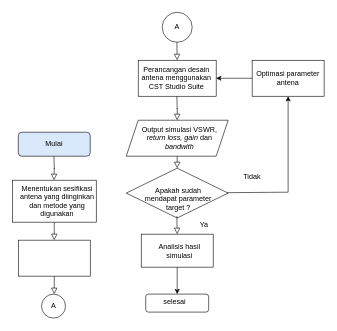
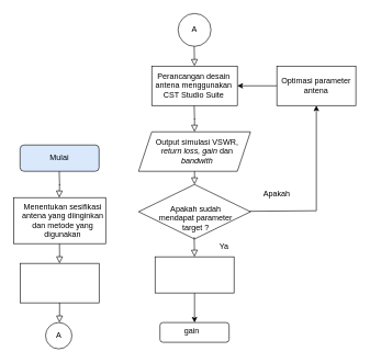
  <mxCell id="0" />
  <mxCell id="1" parent="0" />
  <mxCell id="2" value="Mulai" style="rounded=1;whiteSpace=wrap;html=1;fontSize=12;glass=0;strokeWidth=1;shadow=0;movable=1;resizable=1;rotatable=1;deletable=1;editable=1;locked=0;connectable=1;fillColor=#dae8fc;" parent="1" vertex="1"><mxGeometry x="30" y="220" width="120" height="40" as="geometry" /></mxCell>
  <mxCell id="3" value="" style="rounded=0;html=1;jettySize=auto;orthogonalLoop=1;fontSize=11;endArrow=block;endFill=0;endSize=8;strokeWidth=1;shadow=0;labelBackgroundColor=none;edgeStyle=orthogonalEdgeStyle;movable=1;resizable=1;rotatable=1;deletable=1;editable=1;locked=0;connectable=1;" parent="1" edge="1"><mxGeometry y="20" relative="1" as="geometry"><mxPoint as="offset" /><mxPoint x="89.5" y="260" as="sourcePoint" /><mxPoint x="89.5" y="300" as="targetPoint" /></mxGeometry></mxCell>
  <mxCell id="4" value="" style="rounded=0;html=1;jettySize=auto;orthogonalLoop=1;fontSize=11;endArrow=block;endFill=0;endSize=8;strokeWidth=1;shadow=0;labelBackgroundColor=none;edgeStyle=orthogonalEdgeStyle;exitX=0.5;exitY=1;exitDx=0;exitDy=0;movable=1;resizable=1;rotatable=1;deletable=1;editable=1;locked=0;connectable=1;" parent="1" edge="1"><mxGeometry x="0.333" y="20" relative="1" as="geometry"><mxPoint as="offset" /><mxPoint x="89.5" y="360" as="sourcePoint" /><mxPoint x="90" y="400" as="targetPoint" /><Array as="points" /></mxGeometry></mxCell>
  <mxCell id="5" value="" style="rounded=0;whiteSpace=wrap;html=1;movable=1;resizable=1;rotatable=1;deletable=1;editable=1;locked=0;connectable=1;" vertex="1" parent="1"><mxGeometry x="20" y="300" width="140" height="70" as="geometry" /></mxCell>
  <mxCell id="6" value="" style="rounded=0;whiteSpace=wrap;html=1;movable=1;resizable=1;rotatable=1;deletable=1;editable=1;locked=0;connectable=1;" vertex="1" parent="1"><mxGeometry x="30" y="400" width="120" height="60" as="geometry" /></mxCell>
  <mxCell id="7" value="Menentukan sesifikasi antena yang diinginkan dan metode yang digunakan" style="text;html=1;align=center;verticalAlign=middle;whiteSpace=wrap;rounded=0;movable=1;resizable=1;rotatable=1;deletable=1;editable=1;locked=0;connectable=1;" vertex="1" parent="1"><mxGeometry x="30" y="327.5" width="130" height="15" as="geometry" /></mxCell>
  <mxCell id="8" value="" style="ellipse;whiteSpace=wrap;html=1;aspect=fixed;movable=1;resizable=1;rotatable=1;deletable=1;editable=1;locked=0;connectable=1;" vertex="1" parent="1"><mxGeometry x="68.75" y="490" width="40" height="40" as="geometry" /></mxCell>
  <mxCell id="9" value="" style="rounded=0;html=1;jettySize=auto;orthogonalLoop=1;fontSize=11;endArrow=block;endFill=0;endSize=8;strokeWidth=1;shadow=0;labelBackgroundColor=none;edgeStyle=orthogonalEdgeStyle;movable=1;resizable=1;rotatable=1;deletable=1;editable=1;locked=0;connectable=1;" edge="1" parent="1"><mxGeometry x="0.333" y="20" relative="1" as="geometry"><mxPoint as="offset" /><mxPoint x="90" y="460" as="sourcePoint" /><mxPoint x="89.98" y="490" as="targetPoint" /><Array as="points" /></mxGeometry></mxCell>
  <mxCell id="10" value="A" style="text;html=1;align=center;verticalAlign=middle;whiteSpace=wrap;rounded=0;movable=1;resizable=1;rotatable=1;deletable=1;editable=1;locked=0;connectable=1;" vertex="1" parent="1"><mxGeometry x="58.75" y="495" width="60" height="30" as="geometry" /></mxCell>
  <mxCell id="11" value="" style="ellipse;whiteSpace=wrap;html=1;aspect=fixed;movable=1;resizable=1;rotatable=1;deletable=1;editable=1;locked=0;connectable=1;" vertex="1" parent="1"><mxGeometry x="270" y="20" width="50" height="50" as="geometry" /></mxCell>
  <mxCell id="12" value="A" style="text;html=1;align=center;verticalAlign=middle;whiteSpace=wrap;rounded=0;movable=1;resizable=1;rotatable=1;deletable=1;editable=1;locked=0;connectable=1;" vertex="1" parent="1"><mxGeometry x="265" y="30" width="60" height="30" as="geometry" /></mxCell>
  <mxCell id="13" value="" style="shape=parallelogram;perimeter=parallelogramPerimeter;whiteSpace=wrap;html=1;fixedSize=1;movable=1;resizable=1;rotatable=1;deletable=1;editable=1;locked=0;connectable=1;" vertex="1" parent="1"><mxGeometry x="210" y="200" width="170" height="60" as="geometry" /></mxCell>
  <mxCell id="14" value="" style="rhombus;whiteSpace=wrap;html=1;movable=1;resizable=1;rotatable=1;deletable=1;editable=1;locked=0;connectable=1;" vertex="1" parent="1"><mxGeometry x="210" y="280" width="170" height="83" as="geometry" /></mxCell>
  <mxCell id="15" value="" style="edgeStyle=orthogonalEdgeStyle;rounded=0;orthogonalLoop=1;jettySize=auto;html=1;movable=1;resizable=1;rotatable=1;deletable=1;editable=1;locked=0;connectable=1;" edge="1" parent="1" source="16" target="17"><mxGeometry relative="1" as="geometry" /></mxCell>
  <mxCell id="16" value="" style="rounded=0;whiteSpace=wrap;html=1;movable=1;resizable=1;rotatable=1;deletable=1;editable=1;locked=0;connectable=1;" vertex="1" parent="1"><mxGeometry x="235" y="390" width="120" height="55" as="geometry" /></mxCell>
  <mxCell id="17" value="" style="rounded=1;whiteSpace=wrap;html=1;movable=1;resizable=1;rotatable=1;deletable=1;editable=1;locked=0;connectable=1;" vertex="1" parent="1"><mxGeometry x="242.5" y="490" width="105" height="30" as="geometry" /></mxCell>
  <mxCell id="18" value="" style="rounded=0;whiteSpace=wrap;html=1;movable=1;resizable=1;rotatable=1;deletable=1;editable=1;locked=0;connectable=1;" vertex="1" parent="1"><mxGeometry x="420" y="100" width="120" height="60" as="geometry" /></mxCell>
  <mxCell id="19" value="" style="rounded=0;whiteSpace=wrap;html=1;movable=1;resizable=1;rotatable=1;deletable=1;editable=1;locked=0;connectable=1;" vertex="1" parent="1"><mxGeometry x="230" y="100" width="130" height="60" as="geometry" /></mxCell>
  <mxCell id="20" value="" style="rounded=0;html=1;jettySize=auto;orthogonalLoop=1;fontSize=11;endArrow=block;endFill=0;endSize=8;strokeWidth=1;shadow=0;labelBackgroundColor=none;edgeStyle=orthogonalEdgeStyle;movable=1;resizable=1;rotatable=1;deletable=1;editable=1;locked=0;connectable=1;" edge="1" parent="1"><mxGeometry y="20" relative="1" as="geometry"><mxPoint as="offset" /><mxPoint x="294.5" y="70" as="sourcePoint" /><mxPoint x="295" y="100" as="targetPoint" /></mxGeometry></mxCell>
  <mxCell id="21" value="" style="rounded=0;html=1;jettySize=auto;orthogonalLoop=1;fontSize=11;endArrow=block;endFill=0;endSize=8;strokeWidth=1;shadow=0;labelBackgroundColor=none;edgeStyle=orthogonalEdgeStyle;entryX=0.5;entryY=0;entryDx=0;entryDy=0;movable=1;resizable=1;rotatable=1;deletable=1;editable=1;locked=0;connectable=1;" edge="1" parent="1" target="13"><mxGeometry y="20" relative="1" as="geometry"><mxPoint as="offset" /><mxPoint x="294.5" y="160" as="sourcePoint" /><mxPoint x="295" y="190" as="targetPoint" /></mxGeometry></mxCell>
  <mxCell id="22" value="" style="rounded=0;html=1;jettySize=auto;orthogonalLoop=1;fontSize=11;endArrow=block;endFill=0;endSize=8;strokeWidth=1;shadow=0;labelBackgroundColor=none;edgeStyle=orthogonalEdgeStyle;movable=1;resizable=1;rotatable=1;deletable=1;editable=1;locked=0;connectable=1;" edge="1" parent="1"><mxGeometry y="20" relative="1" as="geometry"><mxPoint as="offset" /><mxPoint x="295" y="260" as="sourcePoint" /><mxPoint x="295" y="280" as="targetPoint" /></mxGeometry></mxCell>
  <mxCell id="23" value="" style="rounded=0;html=1;jettySize=auto;orthogonalLoop=1;fontSize=11;endArrow=block;endFill=0;endSize=8;strokeWidth=1;shadow=0;labelBackgroundColor=none;edgeStyle=orthogonalEdgeStyle;movable=1;resizable=1;rotatable=1;deletable=1;editable=1;locked=0;connectable=1;" edge="1" parent="1"><mxGeometry y="20" relative="1" as="geometry"><mxPoint as="offset" /><mxPoint x="294.5" y="360" as="sourcePoint" /><mxPoint x="295" y="390" as="targetPoint" /></mxGeometry></mxCell>
  <mxCell id="24" value="" style="endArrow=classic;html=1;rounded=0;movable=1;resizable=1;rotatable=1;deletable=1;editable=1;locked=0;connectable=1;" edge="1" parent="1"><mxGeometry width="50" height="50" relative="1" as="geometry"><mxPoint x="420" y="130" as="sourcePoint" /><mxPoint x="360" y="130" as="targetPoint" /></mxGeometry></mxCell>
  <mxCell id="25" value="" style="endArrow=none;html=1;rounded=0;movable=1;resizable=1;rotatable=1;deletable=1;editable=1;locked=0;connectable=1;" edge="1" parent="1" source="14"><mxGeometry width="50" height="50" relative="1" as="geometry"><mxPoint x="379" y="327.5" as="sourcePoint" /><mxPoint x="480" y="320" as="targetPoint" /></mxGeometry></mxCell>
  <mxCell id="26" value="" style="endArrow=classic;html=1;rounded=0;entryX=0.5;entryY=1;entryDx=0;entryDy=0;movable=1;resizable=1;rotatable=1;deletable=1;editable=1;locked=0;connectable=1;" edge="1" parent="1" target="18"><mxGeometry width="50" height="50" relative="1" as="geometry"><mxPoint x="480" y="320" as="sourcePoint" /><mxPoint x="490" y="160" as="targetPoint" /></mxGeometry></mxCell>
  <mxCell id="27" value="Perancangan desain antena menggunakan CST Studio Suite" style="text;html=1;align=center;verticalAlign=middle;whiteSpace=wrap;rounded=0;movable=1;resizable=1;rotatable=1;deletable=1;editable=1;locked=0;connectable=1;" vertex="1" parent="1"><mxGeometry x="230" y="117.5" width="127.5" height="25" as="geometry" /></mxCell>
  <mxCell id="28" value="Output simulasi VSWR, &lt;i&gt;return loss, gain &lt;/i&gt;dan&lt;i&gt; bandwith&lt;/i&gt;" style="text;html=1;align=center;verticalAlign=middle;whiteSpace=wrap;rounded=0;movable=1;resizable=1;rotatable=1;deletable=1;editable=1;locked=0;connectable=1;" vertex="1" parent="1"><mxGeometry x="235" y="217.5" width="127.5" height="25" as="geometry" /></mxCell>
  <mxCell id="29" value="Apakah sudah mendapat parameter target ?" style="text;html=1;align=center;verticalAlign=middle;whiteSpace=wrap;rounded=0;movable=1;resizable=1;rotatable=1;deletable=1;editable=1;locked=0;connectable=1;" vertex="1" parent="1"><mxGeometry x="232.5" y="319" width="127.5" height="25" as="geometry" /></mxCell>
- <mxCell id="30" value="Analisis hasil simulasi" style="text;html=1;align=center;verticalAlign=middle;whiteSpace=wrap;rounded=0;movable=1;resizable=1;rotatable=1;deletable=1;editable=1;locked=0;connectable=1;" vertex="1" parent="1"><mxGeometry x="243.75" y="405" width="110" height="25" as="geometry" /></mxCell>
- <mxCell id="31" value="selesai" style="text;html=1;align=center;verticalAlign=middle;whiteSpace=wrap;rounded=0;movable=1;resizable=1;rotatable=1;deletable=1;editable=1;locked=0;connectable=1;" vertex="1" parent="1"><mxGeometry x="236.25" y="490" width="110" height="25" as="geometry" /></mxCell>
+ <mxCell id="31" value="gain" style="text;html=1;align=center;verticalAlign=middle;whiteSpace=wrap;rounded=0;movable=1;resizable=1;rotatable=1;deletable=1;editable=1;locked=0;connectable=1;" vertex="1" parent="1"><mxGeometry x="236.25" y="490" width="110" height="25" as="geometry" /></mxCell>
  <mxCell id="32" value="Optimasi parameter antena" style="text;html=1;align=center;verticalAlign=middle;whiteSpace=wrap;rounded=0;movable=1;resizable=1;rotatable=1;deletable=1;editable=1;locked=0;connectable=1;" vertex="1" parent="1"><mxGeometry x="425" y="117.5" width="110" height="25" as="geometry" /></mxCell>
- <mxCell id="33" value="Tidak" style="text;html=1;align=center;verticalAlign=middle;whiteSpace=wrap;rounded=0;movable=1;resizable=1;rotatable=1;deletable=1;editable=1;locked=0;connectable=1;" vertex="1" parent="1"><mxGeometry x="390" y="280" width="60" height="30" as="geometry" /></mxCell>
+ <mxCell id="33" value="Apakah" style="text;html=1;align=center;verticalAlign=middle;whiteSpace=wrap;rounded=0;movable=1;resizable=1;rotatable=1;deletable=1;editable=1;locked=0;connectable=1;" vertex="1" parent="1"><mxGeometry x="390" y="280" width="60" height="30" as="geometry" /></mxCell>
  <mxCell id="34" value="Ya" style="text;html=1;align=center;verticalAlign=middle;whiteSpace=wrap;rounded=0;movable=1;resizable=1;rotatable=1;deletable=1;editable=1;locked=0;connectable=1;" vertex="1" parent="1"><mxGeometry x="310" y="360" width="60" height="30" as="geometry" /></mxCell>
